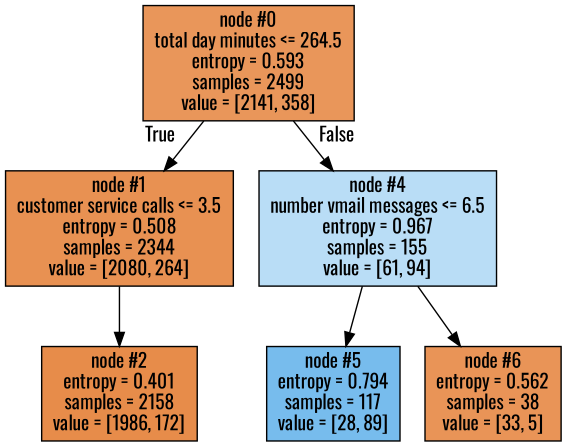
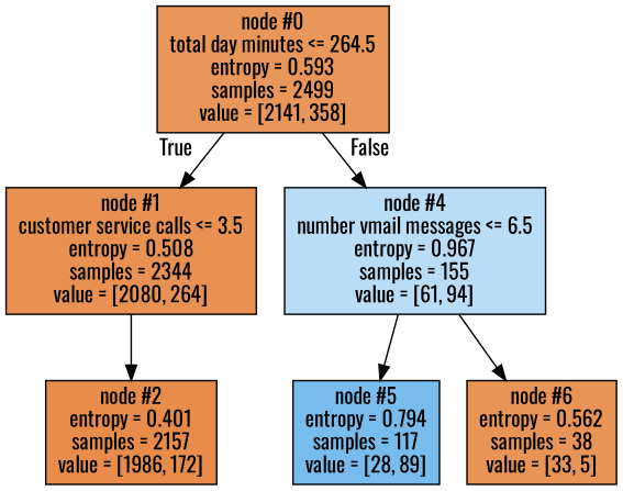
  digraph {
    fontname=Oswald
    ranksep=equally
    splines=polyline
    node [color=black fontname=Oswald shape=box style=filled]
    edge [fontname=Oswald]
    n1 [fillcolor="#e9965a" label="node #0\ntotal day minutes <= 264.5\nentropy = 0.593\nsamples = 2499\nvalue = [2141, 358]"]
    n2 [fillcolor="#e89152" label="node #1\ncustomer service calls <= 3.5\nentropy = 0.508\nsamples = 2344\nvalue = [2080, 264]"]
    n3 [fillcolor="#b9ddf6" label="node #4\nnumber vmail messages <= 6.5\nentropy = 0.967\nsamples = 155\nvalue = [61, 94]"]
-   n4 [fillcolor="#e78c4a" label="node #2\nentropy = 0.401\nsamples = 2158\nvalue = [1986, 172]"]
+   n4 [fillcolor="#e78c4a" label="node #2\nentropy = 0.401\nsamples = 2157\nvalue = [1986, 172]"]
    n5 [fillcolor="#77bced" label="node #5\nentropy = 0.794\nsamples = 117\nvalue = [28, 89]"]
    n6 [fillcolor="#e99457" label="node #6\nentropy = 0.562\nsamples = 38\nvalue = [33, 5]"]
    subgraph sub_1 {
      rank=same
      n1
    }
    subgraph sub_2 {
      rank=same
      n2
      n3
    }
    subgraph sub_3 {
      rank=same
      n4
      n5
      n6
    }
    n1 -> n2 [headlabel=True labelangle=45 labeldistance=2.5]
    n1 -> n3 [headlabel=False labelangle=-45 labeldistance=2.5]
    n2 -> n4
    n3 -> n5
    n3 -> n6
  }
